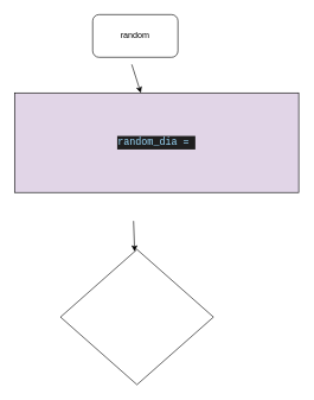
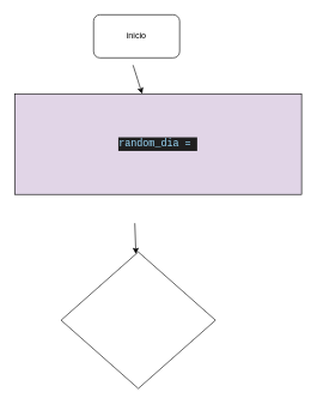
  <mxCell id="0" />
  <mxCell id="1" parent="0" />
  <mxCell id="2" style="edgeStyle=none;html=1;exitX=0.5;exitY=1;exitDx=0;exitDy=0;" edge="1" parent="1" target="6"><mxGeometry relative="1" as="geometry"><mxPoint x="185" y="130" as="targetPoint" /><mxPoint x="185" y="90" as="sourcePoint" /></mxGeometry></mxCell>
  <mxCell id="3" value="" style="edgeStyle=none;html=1;" edge="1" parent="1" target="4"><mxGeometry relative="1" as="geometry"><mxPoint x="187.505" y="310" as="sourcePoint" /><mxPoint x="185" y="380" as="targetPoint" /></mxGeometry></mxCell>
  <mxCell id="4" value="" style="rhombus;whiteSpace=wrap;html=1;" vertex="1" parent="1"><mxGeometry x="84.67" y="350" width="215.33" height="190" as="geometry" /></mxCell>
- <mxCell id="5" value="random" style="rounded=1;whiteSpace=wrap;html=1;" vertex="1" parent="1"><mxGeometry x="130" y="20" width="120" height="60" as="geometry" /></mxCell>
+ <mxCell id="5" value="inicio" style="rounded=1;whiteSpace=wrap;html=1;" vertex="1" parent="1"><mxGeometry x="130" y="20" width="120" height="60" as="geometry" /></mxCell>
  <mxCell id="6" value="&lt;div style=&quot;color: rgb(204, 204, 204); background-color: rgb(31, 31, 31); font-family: Consolas, &amp;quot;Courier New&amp;quot;, monospace; font-size: 14px; line-height: 19px; white-space: pre;&quot;&gt;&lt;span style=&quot;color: rgb(156, 220, 254);&quot;&gt;random_dia = &lt;/span&gt;&lt;/div&gt;" style="rounded=0;whiteSpace=wrap;html=1;fillColor=#e1d5e7;" vertex="1" parent="1"><mxGeometry x="20" y="130" width="400" height="140" as="geometry" /></mxCell>
